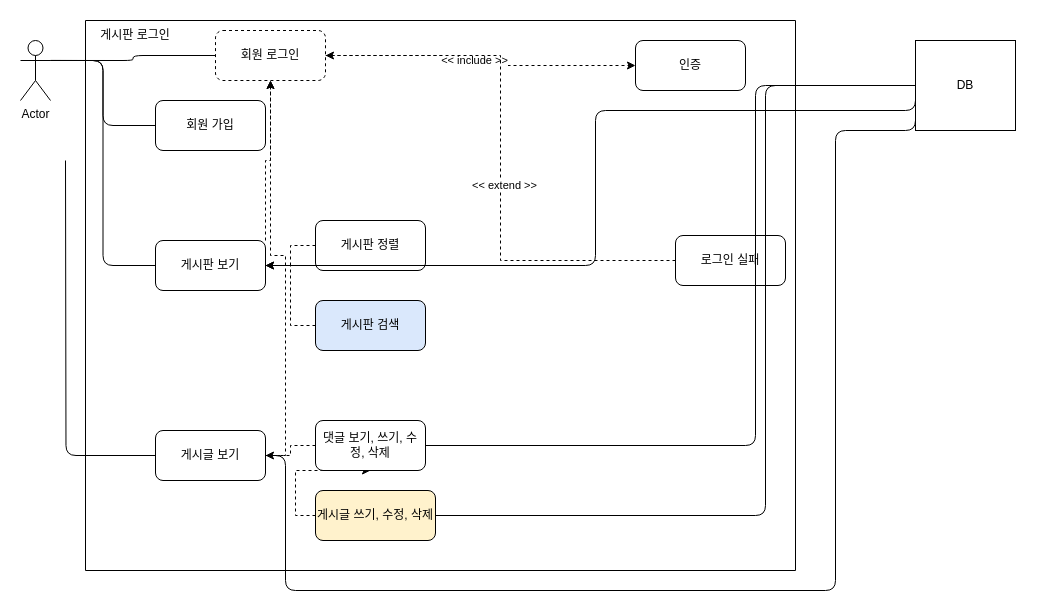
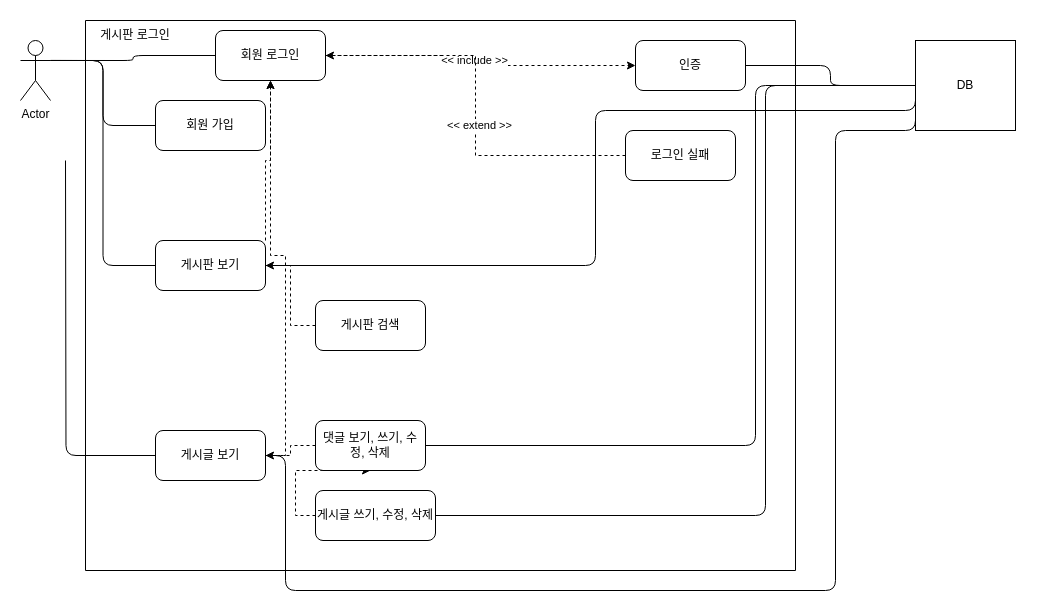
  <mxCell id="0" />
  <mxCell id="1" parent="0" />
  <mxCell id="2" value="Actor" style="shape=umlActor;verticalLabelPosition=bottom;verticalAlign=top;html=1;outlineConnect=0;" vertex="1" parent="1"><mxGeometry x="20" y="40" width="30" height="60" as="geometry" /></mxCell>
  <mxCell id="3" value="" style="swimlane;startSize=0;" vertex="1" parent="1"><mxGeometry x="85" y="20" width="710" height="550" as="geometry"><mxRectangle x="310" y="200" width="50" height="40" as="alternateBounds" /></mxGeometry></mxCell>
  <mxCell id="4" value="게시판 로그인" style="text;strokeColor=none;align=center;fillColor=none;html=1;verticalAlign=middle;whiteSpace=wrap;rounded=0;" vertex="1" parent="3"><mxGeometry x="10" width="80" height="30" as="geometry" /></mxCell>
  <mxCell id="5" style="edgeStyle=orthogonalEdgeStyle;rounded=0;orthogonalLoop=1;jettySize=auto;html=1;exitX=1;exitY=0.5;exitDx=0;exitDy=0;entryX=0;entryY=0.5;entryDx=0;entryDy=0;dashed=1;" edge="1" parent="3" source="7" target="15"><mxGeometry relative="1" as="geometry" /></mxCell>
  <mxCell id="6" value="&amp;lt;&amp;lt; include &amp;gt;&amp;gt;" style="edgeLabel;html=1;align=center;verticalAlign=middle;resizable=0;points=[];" vertex="1" connectable="0" parent="5"><mxGeometry x="-0.075" y="-4" relative="1" as="geometry"><mxPoint as="offset" /></mxGeometry></mxCell>
- <mxCell id="7" value="회원 로그인" style="rounded=1;whiteSpace=wrap;html=1;dashed=1;" vertex="1" parent="3"><mxGeometry x="130" y="10" width="110" height="50" as="geometry" /></mxCell>
+ <mxCell id="7" value="회원 로그인" style="rounded=1;whiteSpace=wrap;html=1;" vertex="1" parent="3"><mxGeometry x="130" y="10" width="110" height="50" as="geometry" /></mxCell>
  <mxCell id="8" value="회원 가입" style="rounded=1;whiteSpace=wrap;html=1;" vertex="1" parent="3"><mxGeometry x="70" y="80" width="110" height="50" as="geometry" /></mxCell>
  <mxCell id="9" style="edgeStyle=orthogonalEdgeStyle;rounded=0;orthogonalLoop=1;jettySize=auto;html=1;exitX=1;exitY=0;exitDx=0;exitDy=0;entryX=0.5;entryY=1;entryDx=0;entryDy=0;dashed=1;" edge="1" parent="3" source="10" target="7"><mxGeometry relative="1" as="geometry" /></mxCell>
  <mxCell id="10" value="게시판 보기" style="rounded=1;whiteSpace=wrap;html=1;" vertex="1" parent="3"><mxGeometry x="70" y="220" width="110" height="50" as="geometry" /></mxCell>
  <mxCell id="11" style="edgeStyle=orthogonalEdgeStyle;rounded=1;orthogonalLoop=1;jettySize=auto;html=1;exitX=0;exitY=0.5;exitDx=0;exitDy=0;endArrow=none;endFill=0;curved=0;" edge="1" parent="3" source="14"><mxGeometry relative="1" as="geometry"><mxPoint x="-20" y="140" as="targetPoint" /></mxGeometry></mxCell>
  <mxCell id="12" style="edgeStyle=orthogonalEdgeStyle;rounded=0;orthogonalLoop=1;jettySize=auto;html=1;exitX=1;exitY=0.5;exitDx=0;exitDy=0;entryX=0.5;entryY=1;entryDx=0;entryDy=0;dashed=1;" edge="1" parent="3" source="14" target="7"><mxGeometry relative="1" as="geometry" /></mxCell>
  <mxCell id="13" style="edgeStyle=orthogonalEdgeStyle;rounded=1;orthogonalLoop=1;jettySize=auto;html=1;exitX=1;exitY=0.5;exitDx=0;exitDy=0;endArrow=none;endFill=0;curved=0;" edge="1" parent="3" source="14"><mxGeometry relative="1" as="geometry"><mxPoint x="830" y="60" as="targetPoint" /><Array as="points"><mxPoint x="200" y="435" /><mxPoint x="200" y="570" /><mxPoint x="750" y="570" /><mxPoint x="750" y="110" /></Array></mxGeometry></mxCell>
  <mxCell id="14" value="게시글 보기" style="rounded=1;whiteSpace=wrap;html=1;" vertex="1" parent="3"><mxGeometry x="70" y="410" width="110" height="50" as="geometry" /></mxCell>
  <mxCell id="15" value="인증" style="rounded=1;whiteSpace=wrap;html=1;" vertex="1" parent="3"><mxGeometry x="550" y="20" width="110" height="50" as="geometry" /></mxCell>
  <mxCell id="16" style="edgeStyle=orthogonalEdgeStyle;rounded=0;orthogonalLoop=1;jettySize=auto;html=1;exitX=0;exitY=0.5;exitDx=0;exitDy=0;entryX=1;entryY=0.5;entryDx=0;entryDy=0;endArrow=classic;endFill=1;dashed=1;" edge="1" parent="3" source="18" target="7"><mxGeometry relative="1" as="geometry" /></mxCell>
  <mxCell id="17" value="&amp;lt;&amp;lt; extend &amp;gt;&amp;gt;" style="edgeLabel;html=1;align=center;verticalAlign=middle;resizable=0;points=[];" vertex="1" connectable="0" parent="16"><mxGeometry x="-0.097" y="-3" relative="1" as="geometry"><mxPoint as="offset" /></mxGeometry></mxCell>
- <mxCell id="18" value="로그인 실패" style="rounded=1;whiteSpace=wrap;html=1;" vertex="1" parent="3"><mxGeometry x="590" y="215" width="110" height="50" as="geometry" /></mxCell>
- <mxCell id="19" style="edgeStyle=orthogonalEdgeStyle;rounded=0;orthogonalLoop=1;jettySize=auto;html=1;exitX=0;exitY=0.5;exitDx=0;exitDy=0;entryX=1;entryY=0.5;entryDx=0;entryDy=0;dashed=1;" edge="1" parent="3" source="20" target="10"><mxGeometry relative="1" as="geometry" /></mxCell>
- <mxCell id="20" value="게시판 정렬" style="rounded=1;whiteSpace=wrap;html=1;" vertex="1" parent="3"><mxGeometry x="230" y="200" width="110" height="50" as="geometry" /></mxCell>
+ <mxCell id="18" value="로그인 실패" style="rounded=1;whiteSpace=wrap;html=1;" vertex="1" parent="3"><mxGeometry x="540" y="110" width="110" height="50" as="geometry" /></mxCell>
  <mxCell id="21" style="edgeStyle=orthogonalEdgeStyle;rounded=0;orthogonalLoop=1;jettySize=auto;html=1;exitX=0;exitY=0.5;exitDx=0;exitDy=0;entryX=1;entryY=0.5;entryDx=0;entryDy=0;dashed=1;" edge="1" parent="3" source="22" target="10"><mxGeometry relative="1" as="geometry" /></mxCell>
- <mxCell id="22" value="게시판 검색" style="rounded=1;whiteSpace=wrap;html=1;fillColor=#dae8fc;" vertex="1" parent="3"><mxGeometry x="230" y="280" width="110" height="50" as="geometry" /></mxCell>
+ <mxCell id="22" value="게시판 검색" style="rounded=1;whiteSpace=wrap;html=1;" vertex="1" parent="3"><mxGeometry x="230" y="280" width="110" height="50" as="geometry" /></mxCell>
  <mxCell id="23" style="edgeStyle=orthogonalEdgeStyle;rounded=0;orthogonalLoop=1;jettySize=auto;html=1;exitX=0;exitY=0.5;exitDx=0;exitDy=0;dashed=1;" edge="1" parent="3" source="24" target="26"><mxGeometry relative="1" as="geometry" /></mxCell>
- <mxCell id="24" value="게시글 쓰기, 수정, 삭제" style="rounded=1;whiteSpace=wrap;html=1;fillColor=#fff2cc;" vertex="1" parent="3"><mxGeometry x="230" y="470" width="120" height="50" as="geometry" /></mxCell>
+ <mxCell id="24" value="게시글 쓰기, 수정, 삭제" style="rounded=1;whiteSpace=wrap;html=1;" vertex="1" parent="3"><mxGeometry x="230" y="470" width="120" height="50" as="geometry" /></mxCell>
  <mxCell id="25" style="edgeStyle=orthogonalEdgeStyle;rounded=0;orthogonalLoop=1;jettySize=auto;html=1;exitX=0;exitY=0.5;exitDx=0;exitDy=0;entryX=1;entryY=0.5;entryDx=0;entryDy=0;dashed=1;" edge="1" parent="3" source="26" target="14"><mxGeometry relative="1" as="geometry" /></mxCell>
  <mxCell id="26" value="댓글 보기, 쓰기, 수정, 삭제" style="rounded=1;whiteSpace=wrap;html=1;" vertex="1" parent="3"><mxGeometry x="230" y="400" width="110" height="50" as="geometry" /></mxCell>
  <mxCell id="27" style="edgeStyle=orthogonalEdgeStyle;rounded=1;orthogonalLoop=1;jettySize=auto;html=1;exitX=0;exitY=0.5;exitDx=0;exitDy=0;entryX=1;entryY=0.333;entryDx=0;entryDy=0;entryPerimeter=0;endArrow=none;endFill=0;curved=0;" edge="1" parent="1" source="8" target="2"><mxGeometry relative="1" as="geometry" /></mxCell>
  <mxCell id="28" style="edgeStyle=orthogonalEdgeStyle;rounded=1;orthogonalLoop=1;jettySize=auto;html=1;exitX=0;exitY=0.5;exitDx=0;exitDy=0;entryX=1;entryY=0.333;entryDx=0;entryDy=0;entryPerimeter=0;endArrow=none;endFill=0;curved=0;" edge="1" parent="1" source="10" target="2"><mxGeometry relative="1" as="geometry" /></mxCell>
  <mxCell id="29" style="edgeStyle=orthogonalEdgeStyle;rounded=1;orthogonalLoop=1;jettySize=auto;html=1;exitX=0;exitY=0.5;exitDx=0;exitDy=0;entryX=1;entryY=0.333;entryDx=0;entryDy=0;entryPerimeter=0;endArrow=none;endFill=0;curved=0;" edge="1" parent="1" source="7" target="2"><mxGeometry relative="1" as="geometry" /></mxCell>
  <mxCell id="30" value="DB&lt;br&gt;" style="html=1;dropTarget=0;whiteSpace=wrap;" vertex="1" parent="1"><mxGeometry x="915" y="40" width="100" height="90" as="geometry" /></mxCell>
  <mxCell id="31" style="edgeStyle=orthogonalEdgeStyle;rounded=1;orthogonalLoop=1;jettySize=auto;html=1;exitX=1;exitY=0.5;exitDx=0;exitDy=0;entryX=0;entryY=0.5;entryDx=0;entryDy=0;endArrow=none;endFill=0;curved=0;" edge="1" parent="1" source="26" target="30"><mxGeometry relative="1" as="geometry"><Array as="points"><mxPoint x="755" y="445" /><mxPoint x="755" y="85" /></Array></mxGeometry></mxCell>
  <mxCell id="32" style="edgeStyle=orthogonalEdgeStyle;rounded=1;orthogonalLoop=1;jettySize=auto;html=1;exitX=1;exitY=0.5;exitDx=0;exitDy=0;entryX=0;entryY=0.5;entryDx=0;entryDy=0;endArrow=none;endFill=0;curved=0;" edge="1" parent="1" source="24" target="30"><mxGeometry relative="1" as="geometry"><mxPoint x="825" y="190" as="targetPoint" /><Array as="points"><mxPoint x="765" y="515" /><mxPoint x="765" y="85" /></Array></mxGeometry></mxCell>
+ <mxCell id="33" style="edgeStyle=orthogonalEdgeStyle;rounded=1;orthogonalLoop=1;jettySize=auto;html=1;exitX=1;exitY=0.5;exitDx=0;exitDy=0;entryX=0;entryY=0.5;entryDx=0;entryDy=0;endArrow=none;endFill=0;curved=0;" edge="1" parent="1" source="15" target="30"><mxGeometry relative="1" as="geometry" /></mxCell>
  <mxCell id="34" style="edgeStyle=orthogonalEdgeStyle;rounded=1;orthogonalLoop=1;jettySize=auto;html=1;exitX=1;exitY=0.5;exitDx=0;exitDy=0;entryX=0;entryY=0.5;entryDx=0;entryDy=0;endArrow=none;endFill=0;curved=0;" edge="1" parent="1" source="10" target="30"><mxGeometry relative="1" as="geometry"><mxPoint x="905" y="90" as="targetPoint" /><Array as="points"><mxPoint x="595" y="265" /><mxPoint x="595" y="110" /><mxPoint x="915" y="110" /></Array></mxGeometry></mxCell>
